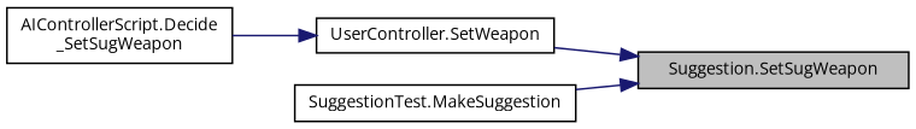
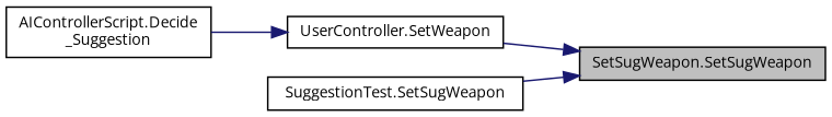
  digraph {
    fontname="Open Sans"
    rankdir=RL
    node [color=black fillcolor=white fontname="Open Sans" fontsize=10 shape=record style=filled]
    edge [color=midnightblue dir=back fontname="Open Sans" fontsize=10 labelfontname=Helvetica labelfontsize=10 style=solid]
-   n1 [fillcolor=grey75 fontcolor=black height=0.2 label="Suggestion.SetSugWeapon" width=0.4]
+   n1 [fillcolor=grey75 fontcolor=black height=0.2 label="SetSugWeapon.SetSugWeapon" width=0.4]
    n2 [height=0.2 label="UserController.SetWeapon" width=0.4]
-   n3 [height=0.2 label="SuggestionTest.MakeSuggestion" width=0.4]
-   n4 [height=0.2 label="AIControllerScript.Decide\l_SetSugWeapon" width=0.4]
+   n3 [height=0.2 label="SuggestionTest.SetSugWeapon" width=0.4]
+   n4 [height=0.2 label="AIControllerScript.Decide\l_Suggestion" width=0.4]
    n1 -> n2
    n1 -> n3
    n2 -> n4
  }
